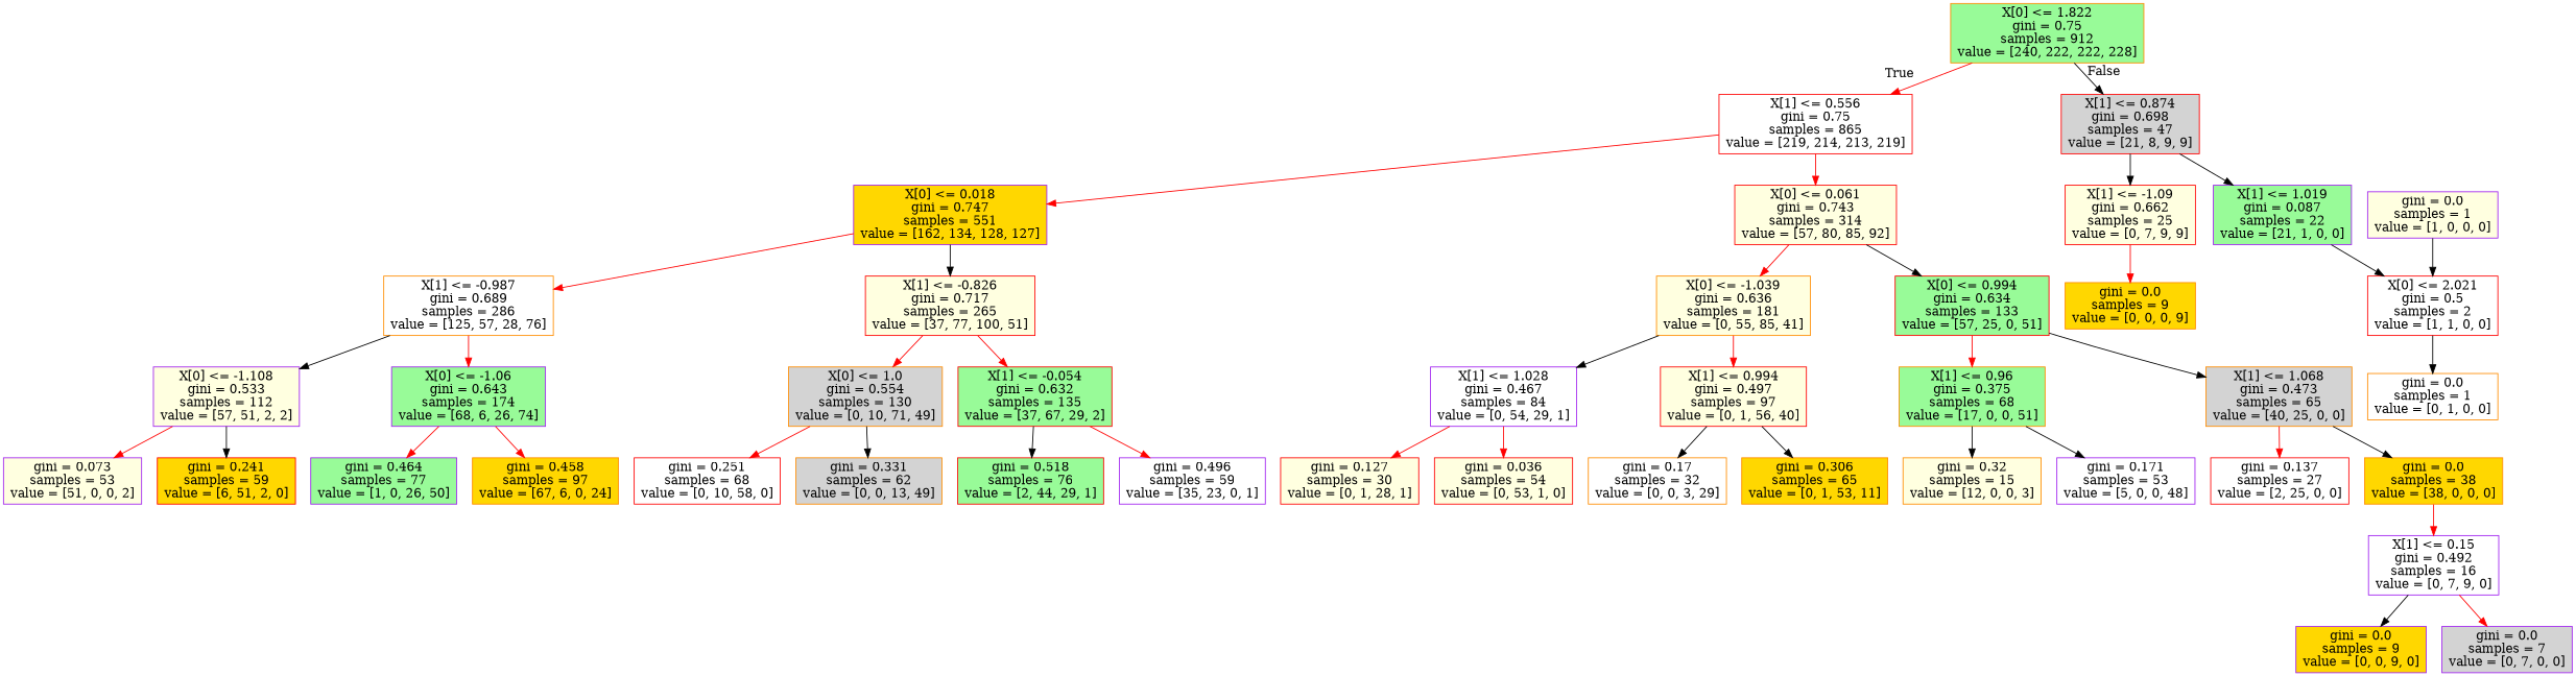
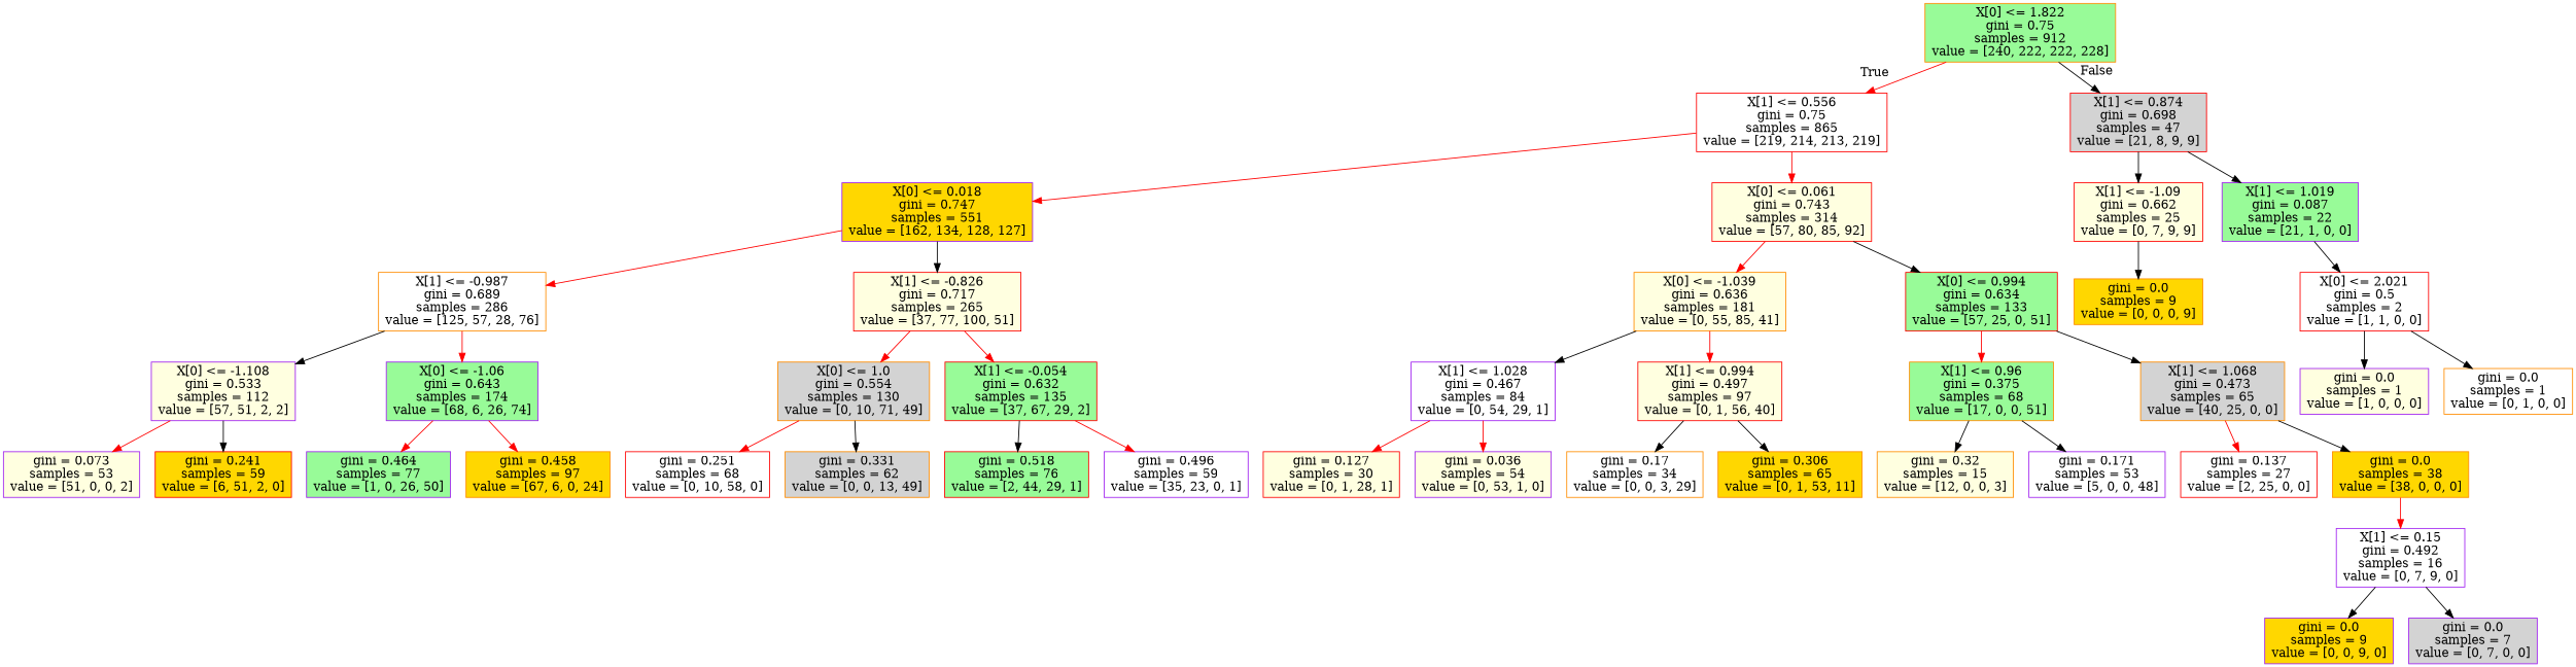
  digraph {
    node [color=red fillcolor=white shape=box style=filled]
    edge [color=black]
    n1 [color=darkorange fillcolor=palegreen label="X[0] <= 1.822\ngini = 0.75\nsamples = 912\nvalue = [240, 222, 222, 228]"]
    n2 [label="X[1] <= 0.556\ngini = 0.75\nsamples = 865\nvalue = [219, 214, 213, 219]"]
    n3 [fillcolor=lightgrey label="X[1] <= 0.874\ngini = 0.698\nsamples = 47\nvalue = [21, 8, 9, 9]"]
    n4 [color=purple fillcolor=gold label="X[0] <= 0.018\ngini = 0.747\nsamples = 551\nvalue = [162, 134, 128, 127]"]
    n5 [fillcolor=lightyellow label="X[0] <= 0.061\ngini = 0.743\nsamples = 314\nvalue = [57, 80, 85, 92]"]
    n6 [fillcolor=lightyellow label="X[1] <= -1.09\ngini = 0.662\nsamples = 25\nvalue = [0, 7, 9, 9]"]
    n7 [color=purple fillcolor=palegreen label="X[1] <= 1.019\ngini = 0.087\nsamples = 22\nvalue = [21, 1, 0, 0]"]
    n8 [color=darkorange label="X[1] <= -0.987\ngini = 0.689\nsamples = 286\nvalue = [125, 57, 28, 76]"]
    n9 [fillcolor=lightyellow label="X[1] <= -0.826\ngini = 0.717\nsamples = 265\nvalue = [37, 77, 100, 51]"]
    n10 [color=darkorange fillcolor=lightyellow label="X[0] <= -1.039\ngini = 0.636\nsamples = 181\nvalue = [0, 55, 85, 41]"]
    n11 [fillcolor=palegreen label="X[0] <= 0.994\ngini = 0.634\nsamples = 133\nvalue = [57, 25, 0, 51]"]
    n12 [color=purple fillcolor=lightyellow label="X[0] <= -1.108\ngini = 0.533\nsamples = 112\nvalue = [57, 51, 2, 2]"]
    n13 [color=purple fillcolor=palegreen label="X[0] <= -1.06\ngini = 0.643\nsamples = 174\nvalue = [68, 6, 26, 74]"]
    n14 [color=darkorange fillcolor=lightgrey label="X[0] <= 1.0\ngini = 0.554\nsamples = 130\nvalue = [0, 10, 71, 49]"]
    n15 [fillcolor=palegreen label="X[1] <= -0.054\ngini = 0.632\nsamples = 135\nvalue = [37, 67, 29, 2]"]
    n16 [color=purple fillcolor=lightyellow label="gini = 0.073\nsamples = 53\nvalue = [51, 0, 0, 2]"]
    n17 [fillcolor=gold label="gini = 0.241\nsamples = 59\nvalue = [6, 51, 2, 0]"]
    n18 [color=purple fillcolor=palegreen label="gini = 0.464\nsamples = 77\nvalue = [1, 0, 26, 50]"]
    n19 [color=darkorange fillcolor=gold label="gini = 0.458\nsamples = 97\nvalue = [67, 6, 0, 24]"]
    n20 [label="gini = 0.251\nsamples = 68\nvalue = [0, 10, 58, 0]"]
    n21 [color=darkorange fillcolor=lightgrey label="gini = 0.331\nsamples = 62\nvalue = [0, 0, 13, 49]"]
    n22 [fillcolor=palegreen label="gini = 0.518\nsamples = 76\nvalue = [2, 44, 29, 1]"]
    n23 [color=purple label="gini = 0.496\nsamples = 59\nvalue = [35, 23, 0, 1]"]
    n24 [color=purple label="X[1] <= 1.028\ngini = 0.467\nsamples = 84\nvalue = [0, 54, 29, 1]"]
    n25 [fillcolor=lightyellow label="X[1] <= 0.994\ngini = 0.497\nsamples = 97\nvalue = [0, 1, 56, 40]"]
    n26 [color=darkorange fillcolor=palegreen label="X[1] <= 0.96\ngini = 0.375\nsamples = 68\nvalue = [17, 0, 0, 51]"]
    n27 [color=darkorange fillcolor=lightgrey label="X[1] <= 1.068\ngini = 0.473\nsamples = 65\nvalue = [40, 25, 0, 0]"]
    n28 [fillcolor=lightyellow label="gini = 0.127\nsamples = 30\nvalue = [0, 1, 28, 1]"]
-   n29 [fillcolor=lightyellow label="gini = 0.036\nsamples = 54\nvalue = [0, 53, 1, 0]"]
-   n30 [color=darkorange label="gini = 0.17\nsamples = 32\nvalue = [0, 0, 3, 29]"]
+   n29 [color=purple fillcolor=lightyellow label="gini = 0.036\nsamples = 54\nvalue = [0, 53, 1, 0]"]
+   n30 [color=darkorange label="gini = 0.17\nsamples = 34\nvalue = [0, 0, 3, 29]"]
    n31 [color=darkorange fillcolor=gold label="gini = 0.306\nsamples = 65\nvalue = [0, 1, 53, 11]"]
    n32 [color=darkorange fillcolor=lightyellow label="gini = 0.32\nsamples = 15\nvalue = [12, 0, 0, 3]"]
    n33 [color=purple label="gini = 0.171\nsamples = 53\nvalue = [5, 0, 0, 48]"]
    n34 [label="gini = 0.137\nsamples = 27\nvalue = [2, 25, 0, 0]"]
    n35 [color=darkorange fillcolor=gold label="gini = 0.0\nsamples = 38\nvalue = [38, 0, 0, 0]"]
    n36 [color=purple label="X[1] <= 0.15\ngini = 0.492\nsamples = 16\nvalue = [0, 7, 9, 0]"]
    n37 [color=darkorange fillcolor=gold label="gini = 0.0\nsamples = 9\nvalue = [0, 0, 0, 9]"]
    n38 [label="X[0] <= 2.021\ngini = 0.5\nsamples = 2\nvalue = [1, 1, 0, 0]"]
    n39 [color=purple fillcolor=gold label="gini = 0.0\nsamples = 9\nvalue = [0, 0, 9, 0]"]
    n40 [color=purple fillcolor=lightgrey label="gini = 0.0\nsamples = 7\nvalue = [0, 7, 0, 0]"]
    n41 [color=purple fillcolor=lightyellow label="gini = 0.0\nsamples = 1\nvalue = [1, 0, 0, 0]"]
    n42 [color=darkorange label="gini = 0.0\nsamples = 1\nvalue = [0, 1, 0, 0]"]
    n1 -> n2 [color=red headlabel=True labelangle=45 labeldistance=2.5]
    n1 -> n3 [headlabel=False labelangle=-45 labeldistance=2.5]
    n2 -> n4 [color=red]
    n2 -> n5 [color=red]
    n3 -> n6
    n3 -> n7
    n4 -> n8 [color=red]
    n4 -> n9
    n5 -> n10 [color=red]
    n5 -> n11
-   n6 -> n37 [color=red]
+   n6 -> n37
    n7 -> n38
    n8 -> n12
    n8 -> n13 [color=red]
    n9 -> n14 [color=red]
    n9 -> n15 [color=red]
    n10 -> n24
    n10 -> n25 [color=red]
    n11 -> n26 [color=red]
    n11 -> n27
    n12 -> n16 [color=red]
    n12 -> n17
    n13 -> n18 [color=red]
    n13 -> n19 [color=red]
    n14 -> n20 [color=red]
    n14 -> n21
    n15 -> n22
    n15 -> n23 [color=red]
    n24 -> n28 [color=red]
    n24 -> n29 [color=red]
    n25 -> n30
    n25 -> n31
    n26 -> n32
    n26 -> n33
    n27 -> n34 [color=red]
    n27 -> n35
    n35 -> n36 [color=red]
    n36 -> n39
-   n36 -> n40 [color=red]
-   n41 -> n38
+   n36 -> n40
+   n38 -> n41
    n38 -> n42
  }
